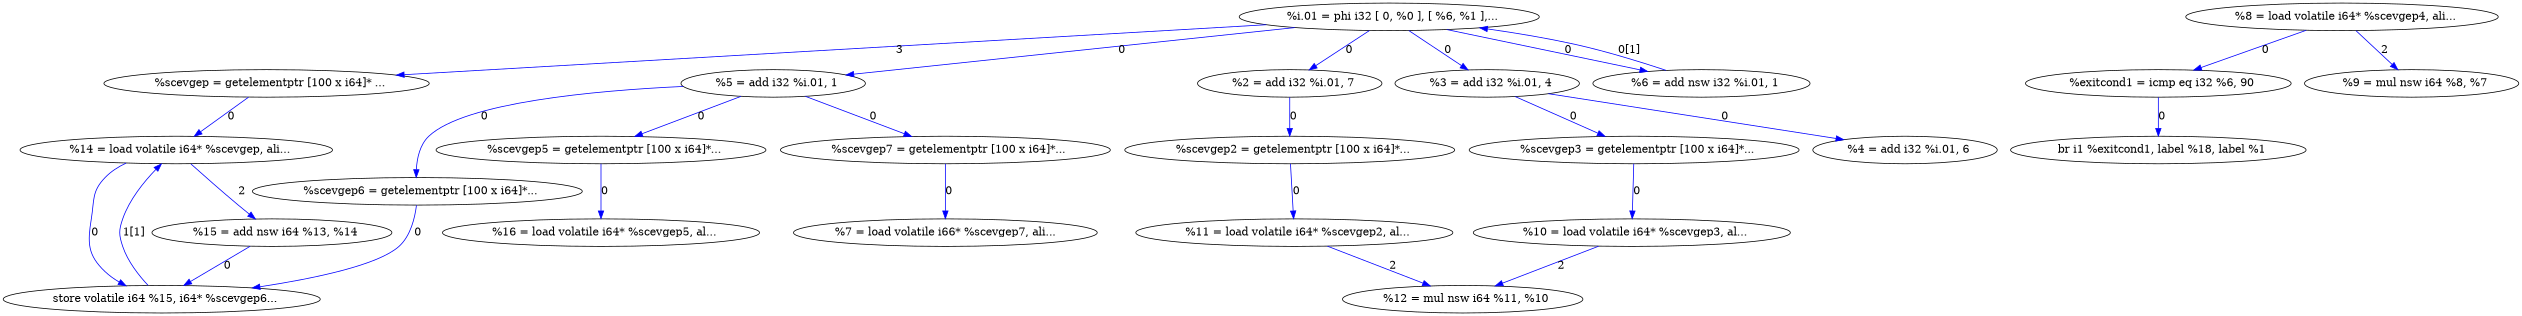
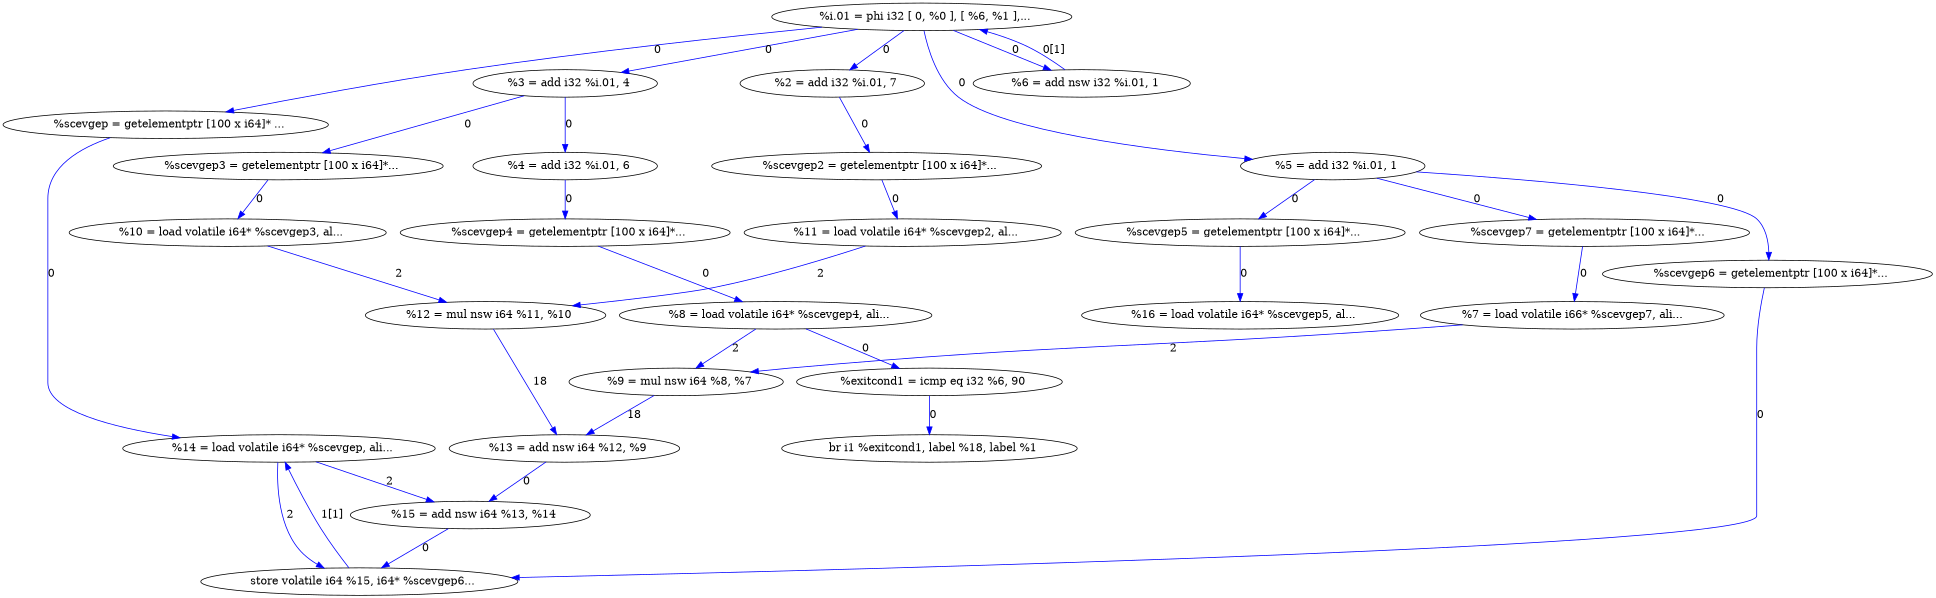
  digraph {
    edge [color=blue]
    n1 [label="  %scevgep = getelementptr [100 x i64]* ..."]
    n2 [label="  %14 = load volatile i64* %scevgep, ali..."]
    n3 [label="  store volatile i64 %15, i64* %scevgep6..."]
    n4 [label="  %15 = add nsw i64 %13, %14"]
    n5 [label="  %i.01 = phi i32 [ 0, %0 ], [ %6, %1 ],..."]
    n6 [label="  %2 = add i32 %i.01, 7"]
    n7 [label="  %3 = add i32 %i.01, 4"]
    n8 [label="  %5 = add i32 %i.01, 1"]
    n9 [label="  %6 = add nsw i32 %i.01, 1"]
    n10 [label="  %scevgep2 = getelementptr [100 x i64]*..."]
    n11 [label="  %4 = add i32 %i.01, 6"]
    n12 [label="  %scevgep3 = getelementptr [100 x i64]*..."]
+   n13 [label="  %scevgep4 = getelementptr [100 x i64]*..."]
    n14 [label="  %scevgep5 = getelementptr [100 x i64]*..."]
    n15 [label="  %scevgep6 = getelementptr [100 x i64]*..."]
    n16 [label="  %scevgep7 = getelementptr [100 x i64]*..."]
    n17 [label="  %11 = load volatile i64* %scevgep2, al..."]
    n18 [label="  %10 = load volatile i64* %scevgep3, al..."]
    n19 [label="  %8 = load volatile i64* %scevgep4, ali..."]
    n20 [label="  %16 = load volatile i64* %scevgep5, al..."]
    n21 [label="%7 = load volatile i66* %scevgep7, ali..."]
    n22 [label="  %exitcond1 = icmp eq i32 %6, 90"]
    n23 [label="  br i1 %exitcond1, label %18, label %1"]
    n24 [label="  %12 = mul nsw i64 %11, %10"]
+   n25 [label="  %13 = add nsw i64 %12, %9"]
    n26 [label="  %9 = mul nsw i64 %8, %7"]
    n1 -> n2 [label=0]
-   n2 -> n3 [label=0]
+   n2 -> n3 [label=2]
    n2 -> n3 [dir=back label="1[1]"]
    n2 -> n4 [label=2]
    n4 -> n3 [label=0]
-   n5 -> n1 [label=3]
+   n5 -> n1 [label=0]
    n5 -> n6 [label=0]
    n5 -> n7 [label=0]
    n5 -> n8 [label=0]
    n5 -> n9 [label=0]
    n5 -> n9 [dir=back label="0[1]"]
    n6 -> n10 [label=0]
    n7 -> n11 [label=0]
    n7 -> n12 [label=0]
    n8 -> n14 [label=0]
    n8 -> n15 [label=0]
    n8 -> n16 [label=0]
    n10 -> n17 [label=0]
+   n11 -> n13 [label=0]
    n12 -> n18 [label=0]
+   n13 -> n19 [label=0]
    n14 -> n20 [label=0]
    n15 -> n3 [label=0]
    n16 -> n21 [label=0]
    n17 -> n24 [label=2]
    n18 -> n24 [label=2]
    n19 -> n22 [label=0]
    n19 -> n26 [label=2]
+   n21 -> n26 [label=2]
    n22 -> n23 [label=0]
+   n24 -> n25 [label=18]
+   n25 -> n4 [label=0]
+   n26 -> n25 [label=18]
  }
